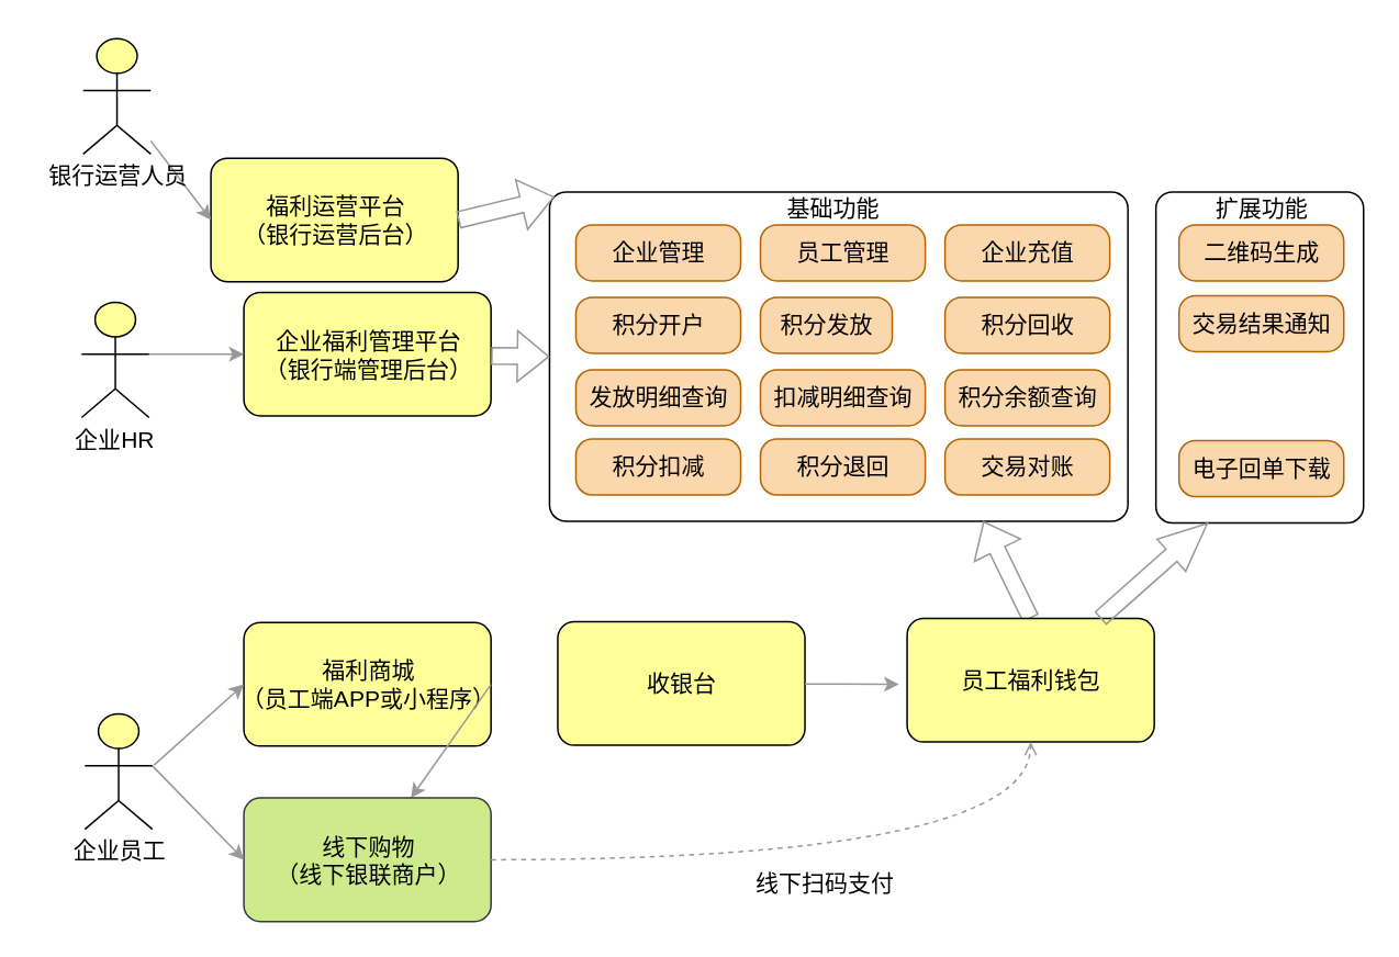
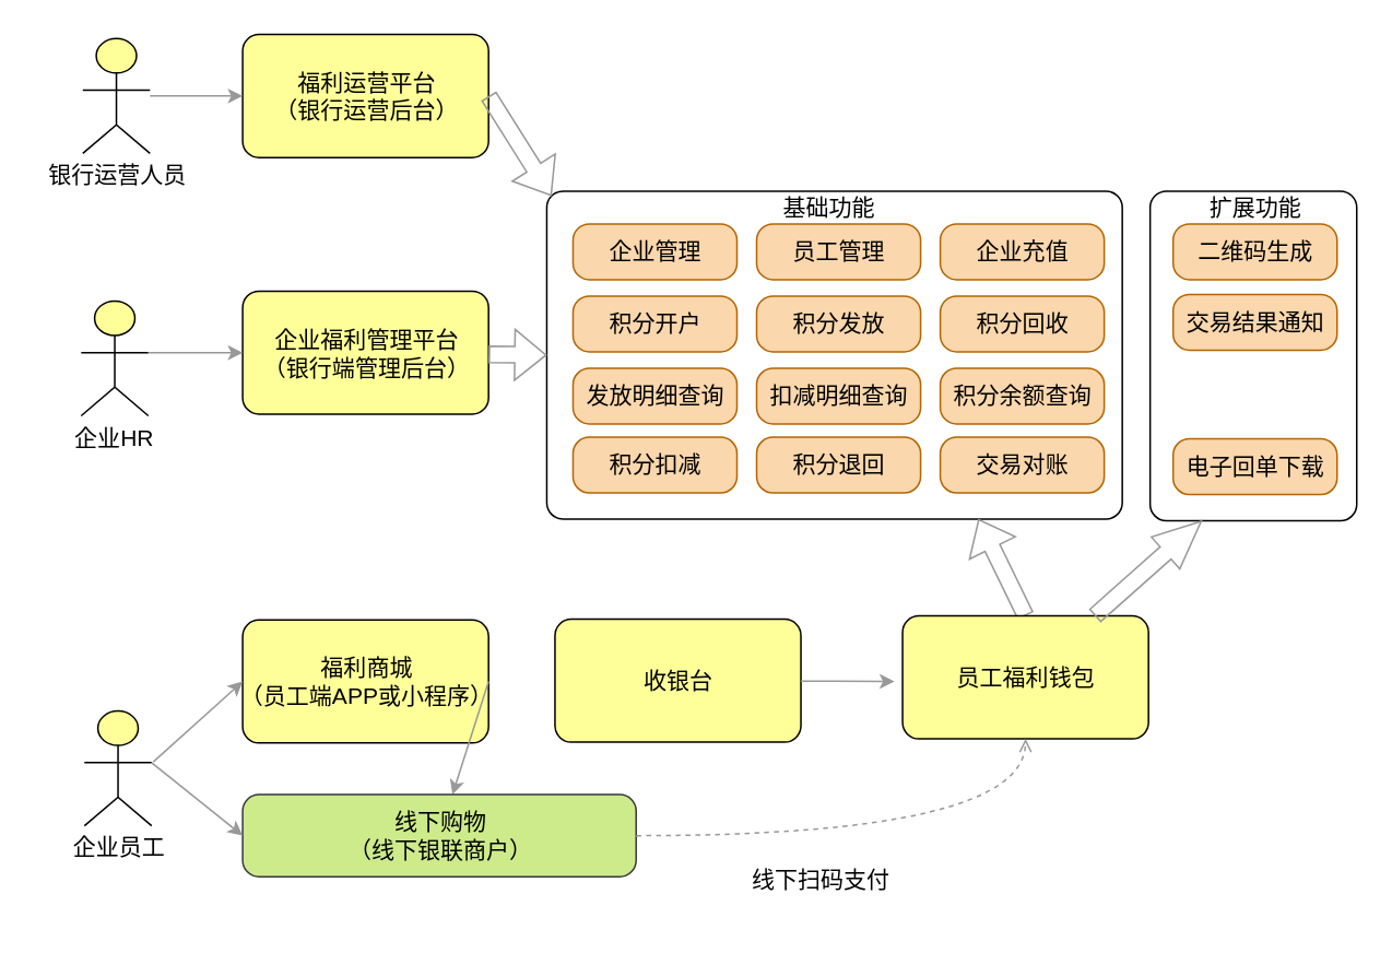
  <mxCell id="0" />
  <mxCell id="1" parent="0" />
  <mxCell id="2" value="" style="html=1;fillColor=#ffff99;shape=mxgraph.archimate3.actor;fontSize=14;fontFamily=Helvetica;" parent="1" vertex="1"><mxGeometry x="50" y="23" width="41" height="70" as="geometry" /></mxCell>
- <mxCell id="3" value="福利运营平台&lt;br style=&quot;font-size: 14px;&quot;&gt;（银行运营后台）" style="html=1;outlineConnect=0;fillColor=#FFFF99;shape=mxgraph.archimate3.application;archiType=rounded;strokeColor=#000000;fontFamily=Helvetica;fontSize=14;" vertex="1" parent="1"><mxGeometry x="127.5" y="95.5" width="150" height="75" as="geometry" /></mxCell>
+ <mxCell id="3" value="福利运营平台&lt;br style=&quot;font-size: 14px;&quot;&gt;（银行运营后台）" style="html=1;outlineConnect=0;fillColor=#FFFF99;shape=mxgraph.archimate3.application;archiType=rounded;strokeColor=#000000;fontFamily=Helvetica;fontSize=14;" vertex="1" parent="1"><mxGeometry x="147.5" y="20.5" width="150" height="75" as="geometry" /></mxCell>
  <mxCell id="4" value="" style="endArrow=classic;html=1;rounded=0;entryX=0;entryY=0.5;entryDx=0;entryDy=0;entryPerimeter=0;strokeColor=#999999;fontFamily=Helvetica;fontSize=14;" edge="1" parent="1" source="2" target="3"><mxGeometry width="50" height="50" relative="1" as="geometry"><mxPoint x="141" y="57" as="sourcePoint" /><mxPoint x="191" y="47" as="targetPoint" /></mxGeometry></mxCell>
  <mxCell id="5" value="" style="html=1;outlineConnect=0;fillColor=#FFFFFF;shape=mxgraph.archimate3.application;archiType=rounded;strokeColor=#000000;fontFamily=Helvetica;fontSize=14;" vertex="1" parent="1"><mxGeometry x="333" y="116" width="351" height="200" as="geometry" /></mxCell>
  <mxCell id="6" value="积分开户" style="html=1;outlineConnect=0;fillColor=#fad7ac;shape=mxgraph.archimate3.application;archiType=rounded;strokeColor=#b46504;fontFamily=Helvetica;fontSize=14;" vertex="1" parent="1"><mxGeometry x="349" y="180" width="100" height="34" as="geometry" /></mxCell>
  <mxCell id="7" value="" style="shape=flexArrow;endArrow=classic;html=1;rounded=0;strokeColor=#999999;width=10;endSize=6.29;exitX=1;exitY=0.5;exitDx=0;exitDy=0;exitPerimeter=0;fontFamily=Helvetica;fontSize=14;entryX=0;entryY=0;entryDx=2.9;entryDy=2.9;entryPerimeter=0;" edge="1" parent="1" source="3" target="5"><mxGeometry width="50" height="50" relative="1" as="geometry"><mxPoint x="514" y="64" as="sourcePoint" /><mxPoint x="551" y="76" as="targetPoint" /></mxGeometry></mxCell>
- <mxCell id="8" value="积分发放" style="html=1;outlineConnect=0;fillColor=#fad7ac;shape=mxgraph.archimate3.application;archiType=rounded;strokeColor=#b46504;fontFamily=Helvetica;fontSize=14;" vertex="1" parent="1"><mxGeometry x="461" y="180" width="80" height="34" as="geometry" /></mxCell>
+ <mxCell id="8" value="积分发放" style="html=1;outlineConnect=0;fillColor=#fad7ac;shape=mxgraph.archimate3.application;archiType=rounded;strokeColor=#b46504;fontFamily=Helvetica;fontSize=14;" vertex="1" parent="1"><mxGeometry x="461" y="180" width="100" height="34" as="geometry" /></mxCell>
  <mxCell id="9" value="积分回收" style="html=1;outlineConnect=0;fillColor=#fad7ac;shape=mxgraph.archimate3.application;archiType=rounded;strokeColor=#b46504;fontFamily=Helvetica;fontSize=14;" vertex="1" parent="1"><mxGeometry x="573" y="180" width="100" height="34" as="geometry" /></mxCell>
  <mxCell id="10" value="发放明细查询" style="html=1;outlineConnect=0;fillColor=#fad7ac;shape=mxgraph.archimate3.application;archiType=rounded;strokeColor=#b46504;fontFamily=Helvetica;fontSize=14;" vertex="1" parent="1"><mxGeometry x="349" y="224" width="100" height="34" as="geometry" /></mxCell>
  <mxCell id="11" value="扣减明细查询" style="html=1;outlineConnect=0;fillColor=#fad7ac;shape=mxgraph.archimate3.application;archiType=rounded;strokeColor=#b46504;fontFamily=Helvetica;fontSize=14;" vertex="1" parent="1"><mxGeometry x="461" y="224" width="100" height="34" as="geometry" /></mxCell>
  <mxCell id="12" value="积分余额查询" style="html=1;outlineConnect=0;fillColor=#fad7ac;shape=mxgraph.archimate3.application;archiType=rounded;strokeColor=#b46504;fontFamily=Helvetica;fontSize=14;" vertex="1" parent="1"><mxGeometry x="573" y="224" width="100" height="34" as="geometry" /></mxCell>
  <mxCell id="13" value="" style="html=1;fillColor=#ffff99;shape=mxgraph.archimate3.actor;fontSize=14;fontFamily=Helvetica;" vertex="1" parent="1"><mxGeometry x="51" y="433" width="41" height="70" as="geometry" /></mxCell>
  <mxCell id="14" value="福利商城&lt;br style=&quot;font-size: 14px;&quot;&gt;（员工端APP或小程序）" style="html=1;outlineConnect=0;fillColor=#FFFF99;shape=mxgraph.archimate3.application;archiType=rounded;strokeColor=#000000;fontFamily=Helvetica;fontSize=14;" vertex="1" parent="1"><mxGeometry x="147.5" y="377.5" width="150" height="75" as="geometry" /></mxCell>
  <mxCell id="15" value="收银台" style="html=1;outlineConnect=0;fillColor=#FFFF99;shape=mxgraph.archimate3.application;archiType=rounded;strokeColor=#000000;fontFamily=Helvetica;fontSize=14;" vertex="1" parent="1"><mxGeometry x="338" y="377" width="150" height="75" as="geometry" /></mxCell>
  <mxCell id="16" value="积分扣减" style="html=1;outlineConnect=0;fillColor=#fad7ac;shape=mxgraph.archimate3.application;archiType=rounded;strokeColor=#b46504;fontFamily=Helvetica;fontSize=14;" vertex="1" parent="1"><mxGeometry x="349" y="266" width="100" height="34" as="geometry" /></mxCell>
  <mxCell id="17" value="积分退回" style="html=1;outlineConnect=0;fillColor=#fad7ac;shape=mxgraph.archimate3.application;archiType=rounded;strokeColor=#b46504;fontFamily=Helvetica;fontSize=14;" vertex="1" parent="1"><mxGeometry x="461" y="266" width="100" height="34" as="geometry" /></mxCell>
  <mxCell id="18" value="&lt;span style=&quot;font-size: 14px;&quot;&gt;交易对账&lt;/span&gt;" style="html=1;outlineConnect=0;fillColor=#fad7ac;shape=mxgraph.archimate3.application;archiType=rounded;strokeColor=#b46504;fontFamily=Helvetica;fontSize=14;" vertex="1" parent="1"><mxGeometry x="573" y="266" width="100" height="34" as="geometry" /></mxCell>
  <mxCell id="19" value="" style="endArrow=classic;html=1;rounded=0;strokeColor=#999999;exitX=1;exitY=0.5;exitDx=0;exitDy=0;exitPerimeter=0;fontFamily=Helvetica;fontSize=14;" edge="1" parent="1" source="14" target="25"><mxGeometry width="50" height="50" relative="1" as="geometry"><mxPoint x="361.5" y="414.5" as="sourcePoint" /><mxPoint x="393" y="415" as="targetPoint" /></mxGeometry></mxCell>
  <mxCell id="20" value="" style="shape=flexArrow;endArrow=classic;html=1;rounded=0;strokeColor=#999999;entryX=0.75;entryY=1;entryDx=0;entryDy=0;entryPerimeter=0;exitX=0.5;exitY=0;exitDx=0;exitDy=0;exitPerimeter=0;fontFamily=Helvetica;fontSize=14;" edge="1" parent="1" source="23" target="5"><mxGeometry width="50" height="50" relative="1" as="geometry"><mxPoint x="443" y="386" as="sourcePoint" /><mxPoint x="493" y="336" as="targetPoint" /></mxGeometry></mxCell>
  <mxCell id="21" value="企业HR" style="text;html=1;resizable=0;autosize=1;align=center;verticalAlign=middle;points=[];fillColor=none;strokeColor=none;rounded=0;fontFamily=Helvetica;fontSize=14;" vertex="1" parent="1"><mxGeometry x="38.5" y="257" width="60" height="20" as="geometry" /></mxCell>
  <mxCell id="22" value="企业员工" style="text;html=1;resizable=0;autosize=1;align=center;verticalAlign=middle;points=[];fillColor=none;strokeColor=none;rounded=0;fontFamily=Helvetica;fontSize=14;" vertex="1" parent="1"><mxGeometry x="36.5" y="505.5" width="70" height="20" as="geometry" /></mxCell>
  <mxCell id="23" value="员工福利钱包" style="html=1;outlineConnect=0;fillColor=#FFFF99;shape=mxgraph.archimate3.application;archiType=rounded;strokeColor=#000000;fontFamily=Helvetica;fontSize=14;" vertex="1" parent="1"><mxGeometry x="550" y="375" width="150" height="75" as="geometry" /></mxCell>
  <mxCell id="24" value="" style="endArrow=classic;html=1;rounded=0;strokeColor=#999999;exitX=1;exitY=0.5;exitDx=0;exitDy=0;exitPerimeter=0;fontFamily=Helvetica;fontSize=14;" edge="1" parent="1"><mxGeometry width="50" height="50" relative="1" as="geometry"><mxPoint x="488" y="414.73" as="sourcePoint" /><mxPoint x="545" y="415" as="targetPoint" /></mxGeometry></mxCell>
- <mxCell id="25" value="线下购物&lt;br style=&quot;font-size: 14px;&quot;&gt;（线下银联商户）" style="html=1;outlineConnect=0;fillColor=#cdeb8b;shape=mxgraph.archimate3.application;archiType=rounded;strokeColor=#36393d;fontFamily=Helvetica;fontSize=14;" vertex="1" parent="1"><mxGeometry x="147.5" y="484" width="150" height="75" as="geometry" /></mxCell>
+ <mxCell id="25" value="线下购物&lt;br style=&quot;font-size: 14px;&quot;&gt;（线下银联商户）" style="html=1;outlineConnect=0;fillColor=#cdeb8b;shape=mxgraph.archimate3.application;archiType=rounded;strokeColor=#36393d;fontFamily=Helvetica;fontSize=14;" vertex="1" parent="1"><mxGeometry x="147.5" y="484" width="240" height="50" as="geometry" /></mxCell>
  <mxCell id="26" value="" style="endArrow=open;html=1;rounded=0;strokeColor=#999999;exitX=1;exitY=0.5;exitDx=0;exitDy=0;exitPerimeter=0;entryX=0.5;entryY=1;entryDx=0;entryDy=0;entryPerimeter=0;edgeStyle=orthogonalEdgeStyle;curved=1;dashed=1;fontFamily=Helvetica;fontSize=14;" edge="1" parent="1" source="25" target="23"><mxGeometry width="50" height="50" relative="1" as="geometry"><mxPoint x="546" y="521.5" as="sourcePoint" /><mxPoint x="613" y="425" as="targetPoint" /></mxGeometry></mxCell>
  <mxCell id="27" value="" style="endArrow=classic;html=1;rounded=0;strokeColor=#999999;entryX=0;entryY=0.5;entryDx=0;entryDy=0;entryPerimeter=0;exitX=1;exitY=0.45;exitDx=0;exitDy=0;exitPerimeter=0;fontFamily=Helvetica;fontSize=14;" edge="1" parent="1" source="13" target="25"><mxGeometry width="50" height="50" relative="1" as="geometry"><mxPoint x="73" y="584" as="sourcePoint" /><mxPoint x="123" y="534" as="targetPoint" /></mxGeometry></mxCell>
  <mxCell id="28" value="线下扫码支付" style="text;html=1;resizable=0;autosize=1;align=center;verticalAlign=middle;points=[];fillColor=none;strokeColor=none;rounded=0;fontFamily=Helvetica;fontSize=14;" vertex="1" parent="1"><mxGeometry x="450" y="525.5" width="100" height="20" as="geometry" /></mxCell>
  <mxCell id="29" value="" style="endArrow=classic;html=1;rounded=0;strokeColor=#999999;curved=1;entryX=0;entryY=0.5;entryDx=0;entryDy=0;entryPerimeter=0;fontFamily=Helvetica;fontSize=14;" edge="1" parent="1" target="14"><mxGeometry width="50" height="50" relative="1" as="geometry"><mxPoint x="93" y="464" as="sourcePoint" /><mxPoint x="163" y="394" as="targetPoint" /></mxGeometry></mxCell>
  <mxCell id="30" value="" style="html=1;outlineConnect=0;fillColor=#FFFFFF;shape=mxgraph.archimate3.application;archiType=rounded;strokeColor=#000000;fontFamily=Helvetica;fontSize=14;" vertex="1" parent="1"><mxGeometry x="701" y="116" width="126" height="201" as="geometry" /></mxCell>
  <mxCell id="31" value="二维码生成" style="html=1;outlineConnect=0;fillColor=#fad7ac;shape=mxgraph.archimate3.application;archiType=rounded;strokeColor=#b46504;fontFamily=Helvetica;fontSize=14;" vertex="1" parent="1"><mxGeometry x="715" y="136" width="100" height="34" as="geometry" /></mxCell>
  <mxCell id="32" value="交易结果通知" style="html=1;outlineConnect=0;fillColor=#fad7ac;shape=mxgraph.archimate3.application;archiType=rounded;strokeColor=#b46504;fontFamily=Helvetica;fontSize=14;" vertex="1" parent="1"><mxGeometry x="715" y="179" width="100" height="34" as="geometry" /></mxCell>
  <mxCell id="33" value="电子回单下载" style="html=1;outlineConnect=0;fillColor=#fad7ac;shape=mxgraph.archimate3.application;archiType=rounded;strokeColor=#b46504;fontFamily=Helvetica;fontSize=14;" vertex="1" parent="1"><mxGeometry x="715" y="267" width="100" height="34" as="geometry" /></mxCell>
  <mxCell id="34" value="基础功能" style="text;html=1;resizable=0;autosize=1;align=center;verticalAlign=middle;points=[];fillColor=none;strokeColor=none;rounded=0;fontFamily=Helvetica;fontSize=14;" vertex="1" parent="1"><mxGeometry x="470" y="116" width="70" height="20" as="geometry" /></mxCell>
  <mxCell id="35" value="扩展功能" style="text;html=1;resizable=0;autosize=1;align=center;verticalAlign=middle;points=[];fillColor=none;strokeColor=none;rounded=0;fontFamily=Helvetica;fontSize=14;" vertex="1" parent="1"><mxGeometry x="730" y="116" width="70" height="20" as="geometry" /></mxCell>
  <mxCell id="36" value="" style="shape=flexArrow;endArrow=classic;html=1;rounded=0;strokeColor=#999999;entryX=0.25;entryY=1;entryDx=0;entryDy=0;entryPerimeter=0;endWidth=15;endSize=9.35;fontFamily=Helvetica;fontSize=14;" edge="1" parent="1" source="23" target="30"><mxGeometry width="50" height="50" relative="1" as="geometry"><mxPoint x="644" y="407" as="sourcePoint" /><mxPoint x="628.5" y="326" as="targetPoint" /></mxGeometry></mxCell>
  <mxCell id="37" value="企业管理" style="html=1;outlineConnect=0;fillColor=#fad7ac;shape=mxgraph.archimate3.application;archiType=rounded;strokeColor=#b46504;fontFamily=Helvetica;fontSize=14;" vertex="1" parent="1"><mxGeometry x="349" y="136" width="100" height="34" as="geometry" /></mxCell>
  <mxCell id="38" value="员工管理" style="html=1;outlineConnect=0;fillColor=#fad7ac;shape=mxgraph.archimate3.application;archiType=rounded;strokeColor=#b46504;fontFamily=Helvetica;fontSize=14;" vertex="1" parent="1"><mxGeometry x="461" y="136" width="100" height="34" as="geometry" /></mxCell>
  <mxCell id="39" value="企业充值" style="html=1;outlineConnect=0;fillColor=#fad7ac;shape=mxgraph.archimate3.application;archiType=rounded;strokeColor=#b46504;fontFamily=Helvetica;fontSize=14;" vertex="1" parent="1"><mxGeometry x="573" y="136" width="100" height="34" as="geometry" /></mxCell>
  <mxCell id="40" value="企业福利管理平台&lt;br style=&quot;font-size: 14px;&quot;&gt;（银行端管理后台）" style="html=1;outlineConnect=0;fillColor=#FFFF99;shape=mxgraph.archimate3.application;archiType=rounded;strokeColor=#000000;fontFamily=Helvetica;fontSize=14;" vertex="1" parent="1"><mxGeometry x="147.5" y="177" width="150" height="75" as="geometry" /></mxCell>
  <mxCell id="41" value="" style="html=1;fillColor=#ffff99;shape=mxgraph.archimate3.actor;fontSize=14;fontFamily=Helvetica;" vertex="1" parent="1"><mxGeometry x="49" y="183" width="41" height="70" as="geometry" /></mxCell>
  <mxCell id="42" value="" style="endArrow=classic;html=1;rounded=0;strokeColor=#999999;entryX=0;entryY=0.5;entryDx=0;entryDy=0;entryPerimeter=0;exitX=1;exitY=0.45;exitDx=0;exitDy=0;exitPerimeter=0;fontFamily=Helvetica;fontSize=14;" edge="1" parent="1" source="41" target="40"><mxGeometry width="50" height="50" relative="1" as="geometry"><mxPoint x="73" y="323" as="sourcePoint" /><mxPoint x="253" y="198" as="targetPoint" /></mxGeometry></mxCell>
  <mxCell id="43" value="银行运营人员" style="text;html=1;resizable=0;autosize=1;align=center;verticalAlign=middle;points=[];fillColor=none;strokeColor=none;rounded=0;fontFamily=Helvetica;fontSize=14;" vertex="1" parent="1"><mxGeometry x="20.5" y="95.5" width="100" height="20" as="geometry" /></mxCell>
  <mxCell id="44" value="" style="shape=flexArrow;endArrow=classic;html=1;rounded=0;strokeColor=#999999;entryX=0;entryY=0.5;entryDx=0;entryDy=0;entryPerimeter=0;fontFamily=Helvetica;fontSize=14;" edge="1" parent="1" source="40" target="5"><mxGeometry width="50" height="50" relative="1" as="geometry"><mxPoint x="243" y="336" as="sourcePoint" /><mxPoint x="293" y="286" as="targetPoint" /></mxGeometry></mxCell>
